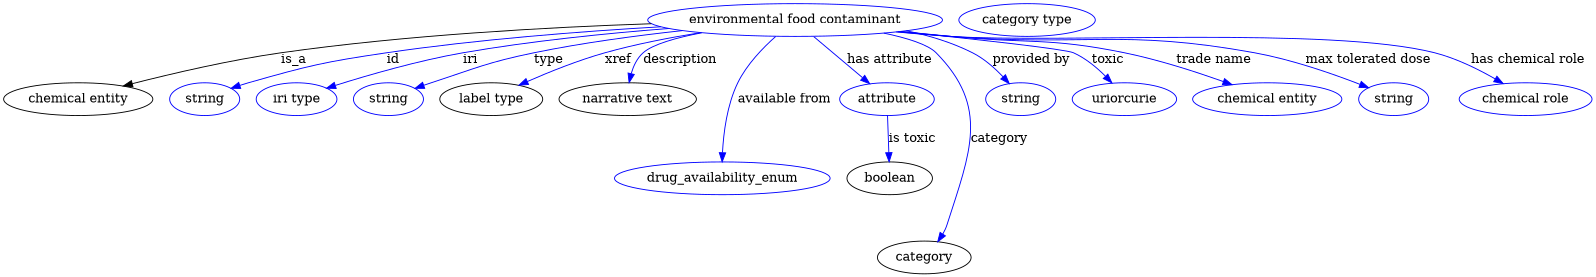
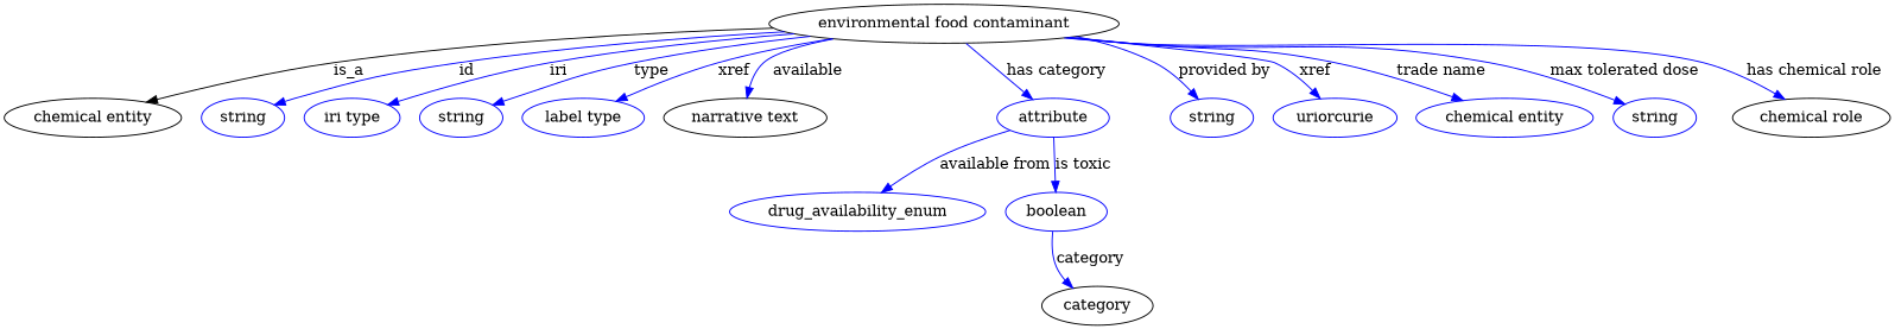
  digraph {
    node [color=blue]
    edge [color=blue style=solid]
-   n1 [height=0.5 label="environmental food contaminant" width=4.4954]
+   n1 [height=0.5 label="environmental food contaminant" width=4.4954 color=""]
    "chemical entity" [height=0.5 width=2.2748 color=""]
    n3 [height=0.5 label=string width=1.0652]
    n4 [height=0.5 label="iri type" width=1.2277]
    n5 [height=0.5 label=string width=1.0652]
-   n6 [color=black height=0.5 label="label type" width=1.5707]
+   n6 [height=0.5 label="label type" width=1.5707]
    n7 [color=black height=0.5 label="narrative text" width=2.0943]
    n8 [height=0.5 label=attribute width=1.4443]
    n9 [height=0.5 label=string width=1.0652]
    n10 [height=0.5 label=uriorcurie width=1.5887]
    category [height=0.5 width=1.4263 color=""]
    n12 [height=0.5 label="chemical entity" width=2.2748]
    n13 [height=0.5 label=drug_availability_enum width=3.2858]
    n14 [height=0.5 label=string width=1.0652]
-   n15 [height=0.5 label="chemical role" width=2.022]
-   n16 [color=black height=0.5 label=boolean width=1.2999]
-   n17 [height=0.5 label="category type" width=2.0762]
+   n15 [color=black height=0.5 label="chemical role" width=2.022]
+   n16 [height=0.5 label=boolean width=1.2999]
    n1 -> "chemical entity" [label=is_a color="" style=""]
    n1 -> n3 [label=id]
    n1 -> n4 [label=iri]
    n1 -> n5 [label=type]
    n1 -> n6 [label=xref]
-   n1 -> n7 [label=description]
-   n1 -> n8 [label="has attribute"]
+   n1 -> n7 [label=available]
+   n1 -> n8 [label="has category"]
    n1 -> n9 [label="provided by"]
-   n1 -> n10 [label=toxic]
-   n1 -> category [label=category]
+   n1 -> n10 [label=xref]
+   n16 -> category [label=category]
    n1 -> n12 [label="trade name"]
-   n1 -> n13 [label="available from"]
+   n8 -> n13 [label="available from"]
    n1 -> n14 [label="max tolerated dose"]
    n1 -> n15 [label="has chemical role"]
    n8 -> n16 [label="is toxic"]
  }
